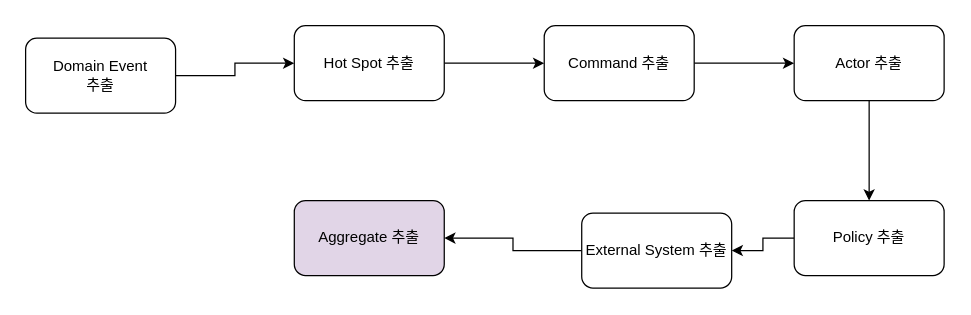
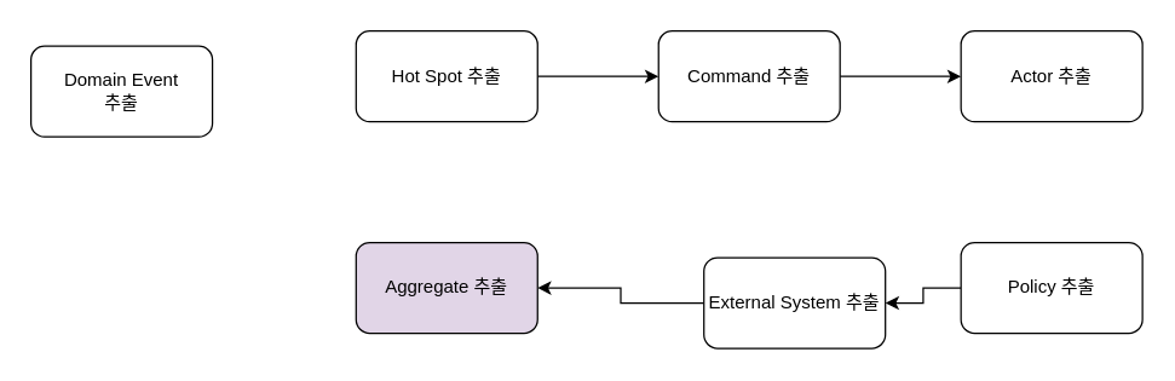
  <mxCell id="0" />
  <mxCell id="1" parent="0" />
- <mxCell id="2" value="" style="edgeStyle=orthogonalEdgeStyle;rounded=0;orthogonalLoop=1;jettySize=auto;html=1;" edge="1" parent="1" source="3" target="5"><mxGeometry relative="1" as="geometry" /></mxCell>
  <mxCell id="3" value="Domain Event&lt;br&gt;추출" style="rounded=1;whiteSpace=wrap;html=1;" vertex="1" parent="1"><mxGeometry x="20" y="30" width="120" height="60" as="geometry" /></mxCell>
  <mxCell id="4" value="" style="edgeStyle=orthogonalEdgeStyle;rounded=0;orthogonalLoop=1;jettySize=auto;html=1;" edge="1" parent="1" source="5" target="7"><mxGeometry relative="1" as="geometry" /></mxCell>
  <mxCell id="5" value="Hot Spot 추출" style="rounded=1;whiteSpace=wrap;html=1;" vertex="1" parent="1"><mxGeometry x="235" y="20" width="120" height="60" as="geometry" /></mxCell>
  <mxCell id="6" value="" style="edgeStyle=orthogonalEdgeStyle;rounded=0;orthogonalLoop=1;jettySize=auto;html=1;" edge="1" parent="1" source="7" target="9"><mxGeometry relative="1" as="geometry" /></mxCell>
  <mxCell id="7" value="Command 추출" style="rounded=1;whiteSpace=wrap;html=1;" vertex="1" parent="1"><mxGeometry x="435" y="20" width="120" height="60" as="geometry" /></mxCell>
- <mxCell id="8" value="" style="edgeStyle=orthogonalEdgeStyle;rounded=0;orthogonalLoop=1;jettySize=auto;html=1;" edge="1" parent="1" source="9" target="11"><mxGeometry relative="1" as="geometry" /></mxCell>
  <mxCell id="9" value="Actor 추출" style="rounded=1;whiteSpace=wrap;html=1;" vertex="1" parent="1"><mxGeometry x="635" y="20" width="120" height="60" as="geometry" /></mxCell>
  <mxCell id="10" value="" style="edgeStyle=orthogonalEdgeStyle;rounded=0;orthogonalLoop=1;jettySize=auto;html=1;" edge="1" parent="1" source="11" target="13"><mxGeometry relative="1" as="geometry" /></mxCell>
  <mxCell id="11" value="Policy 추출" style="rounded=1;whiteSpace=wrap;html=1;" vertex="1" parent="1"><mxGeometry x="635" y="160" width="120" height="60" as="geometry" /></mxCell>
  <mxCell id="12" value="" style="edgeStyle=orthogonalEdgeStyle;rounded=0;orthogonalLoop=1;jettySize=auto;html=1;" edge="1" parent="1" source="13" target="14"><mxGeometry relative="1" as="geometry" /></mxCell>
  <mxCell id="13" value="External System 추출" style="rounded=1;whiteSpace=wrap;html=1;" vertex="1" parent="1"><mxGeometry x="465" y="170" width="120" height="60" as="geometry" /></mxCell>
  <mxCell id="14" value="Aggregate 추출" style="rounded=1;whiteSpace=wrap;html=1;fillColor=#e1d5e7;" vertex="1" parent="1"><mxGeometry x="235" y="160" width="120" height="60" as="geometry" /></mxCell>
